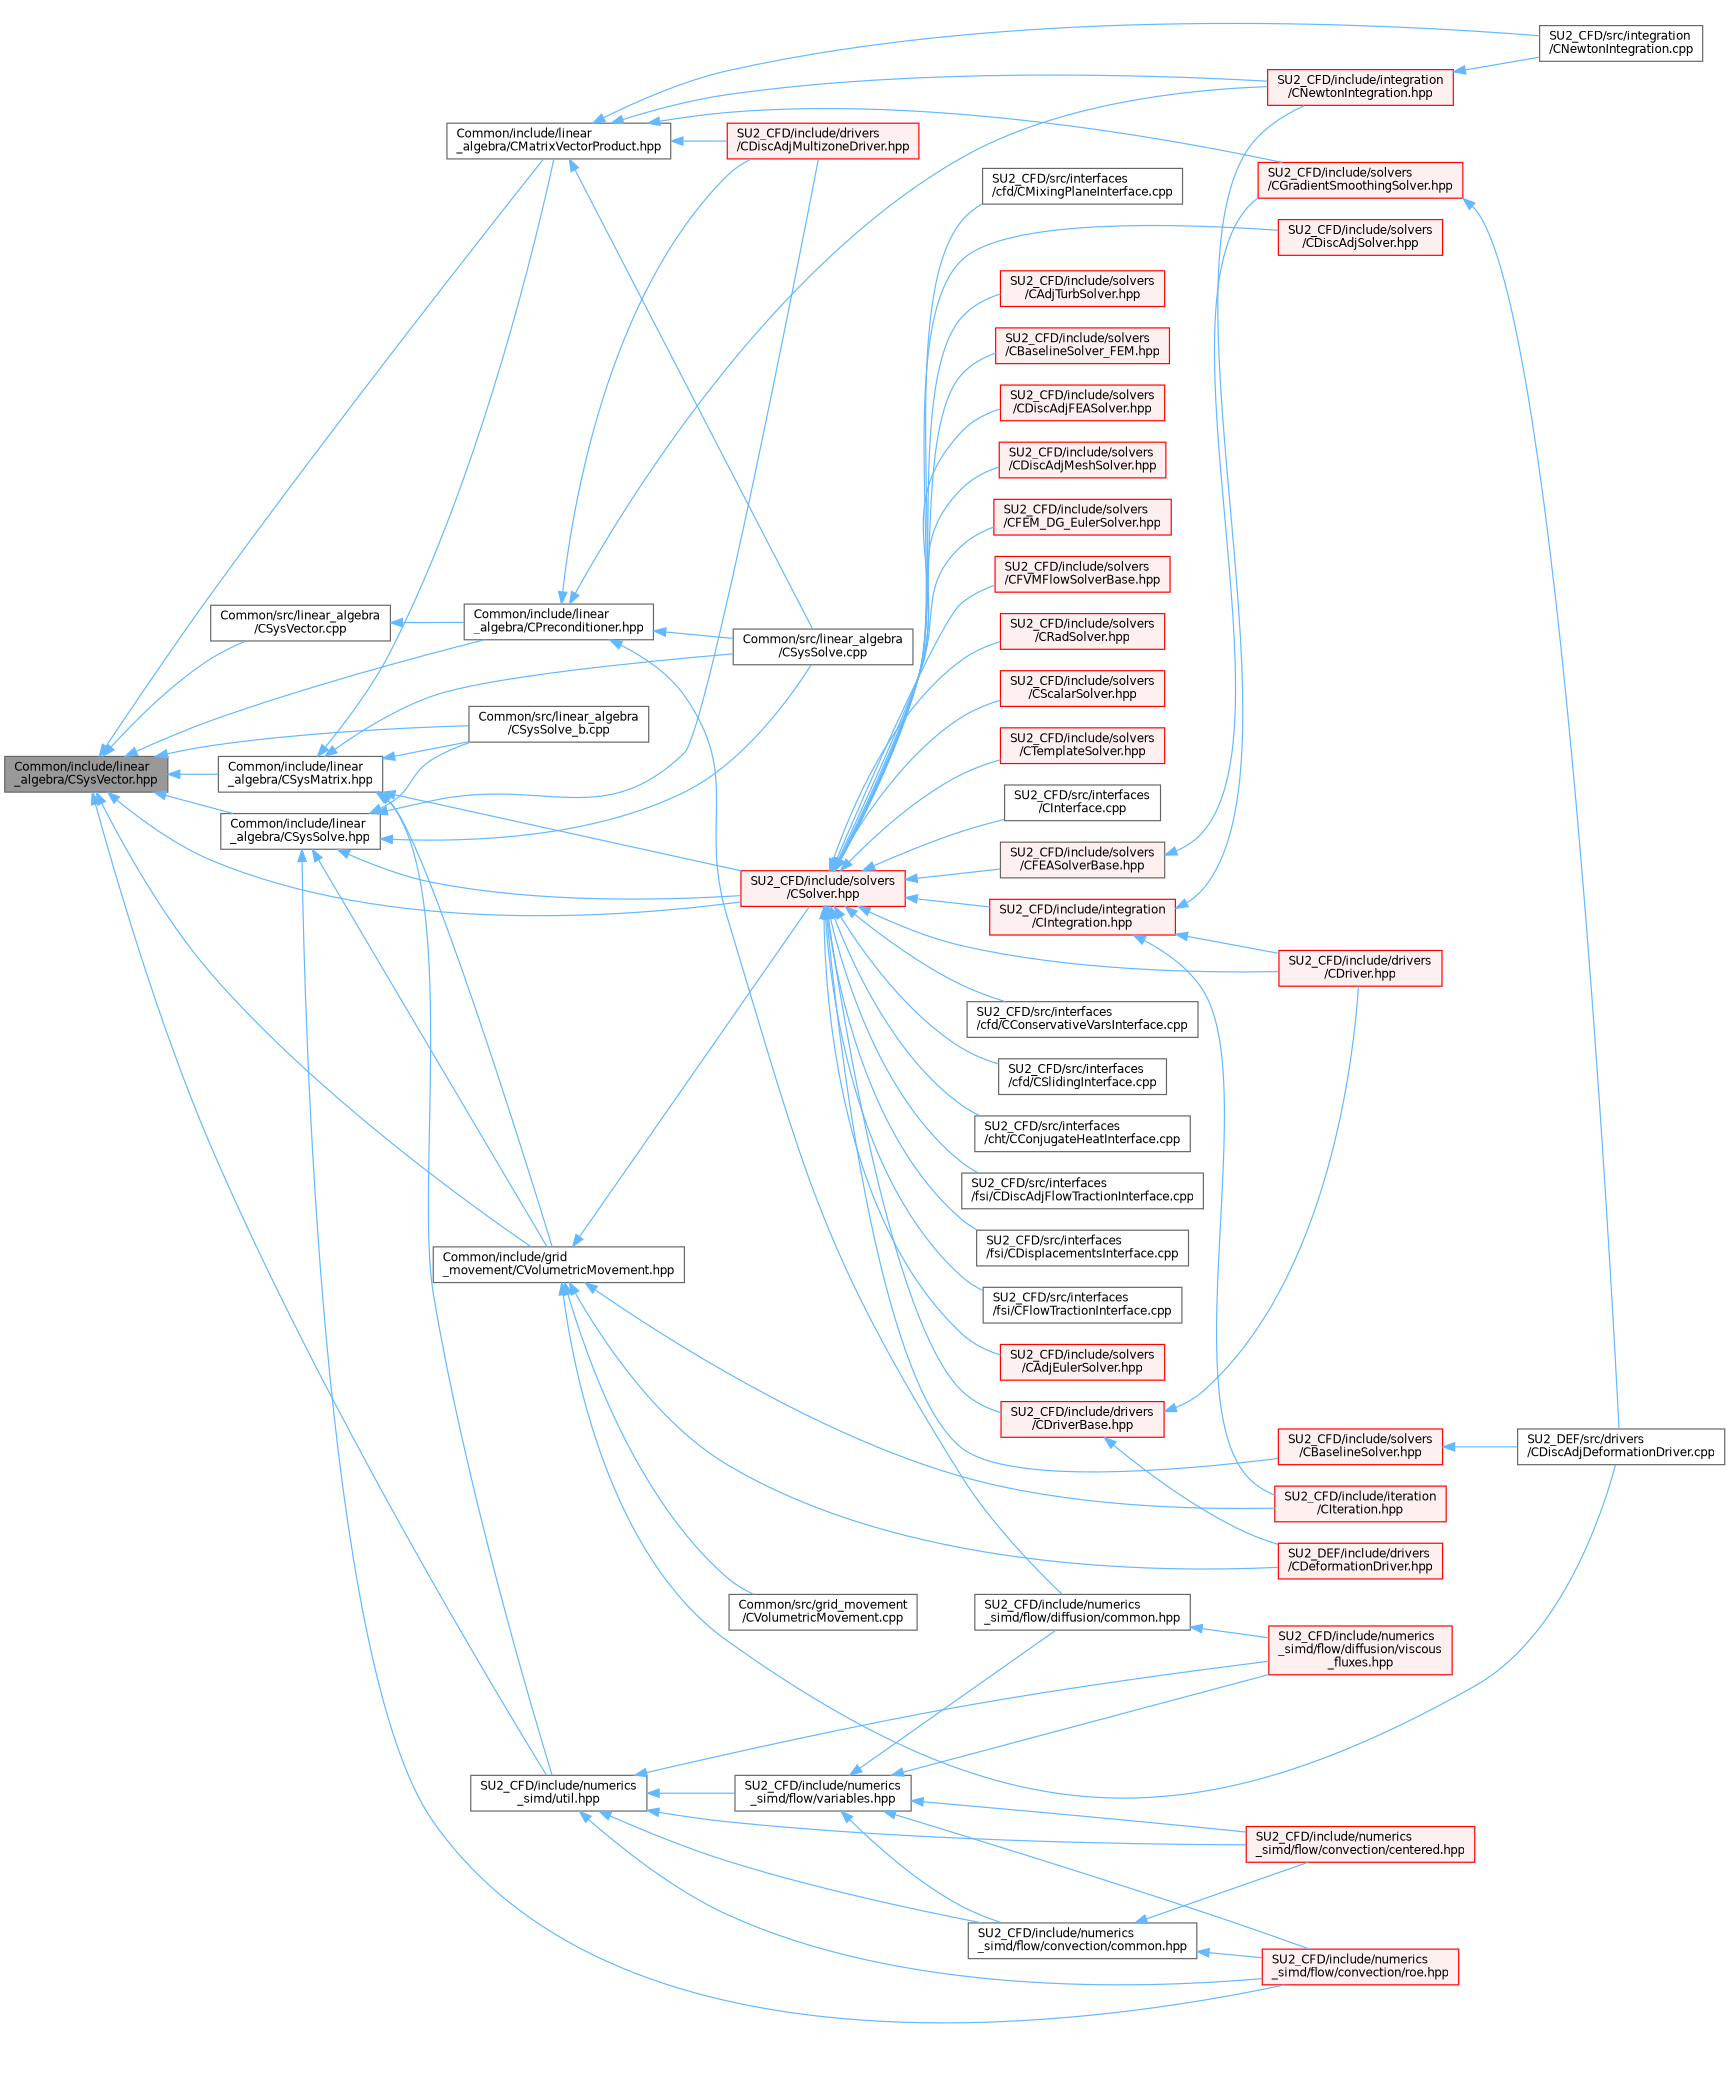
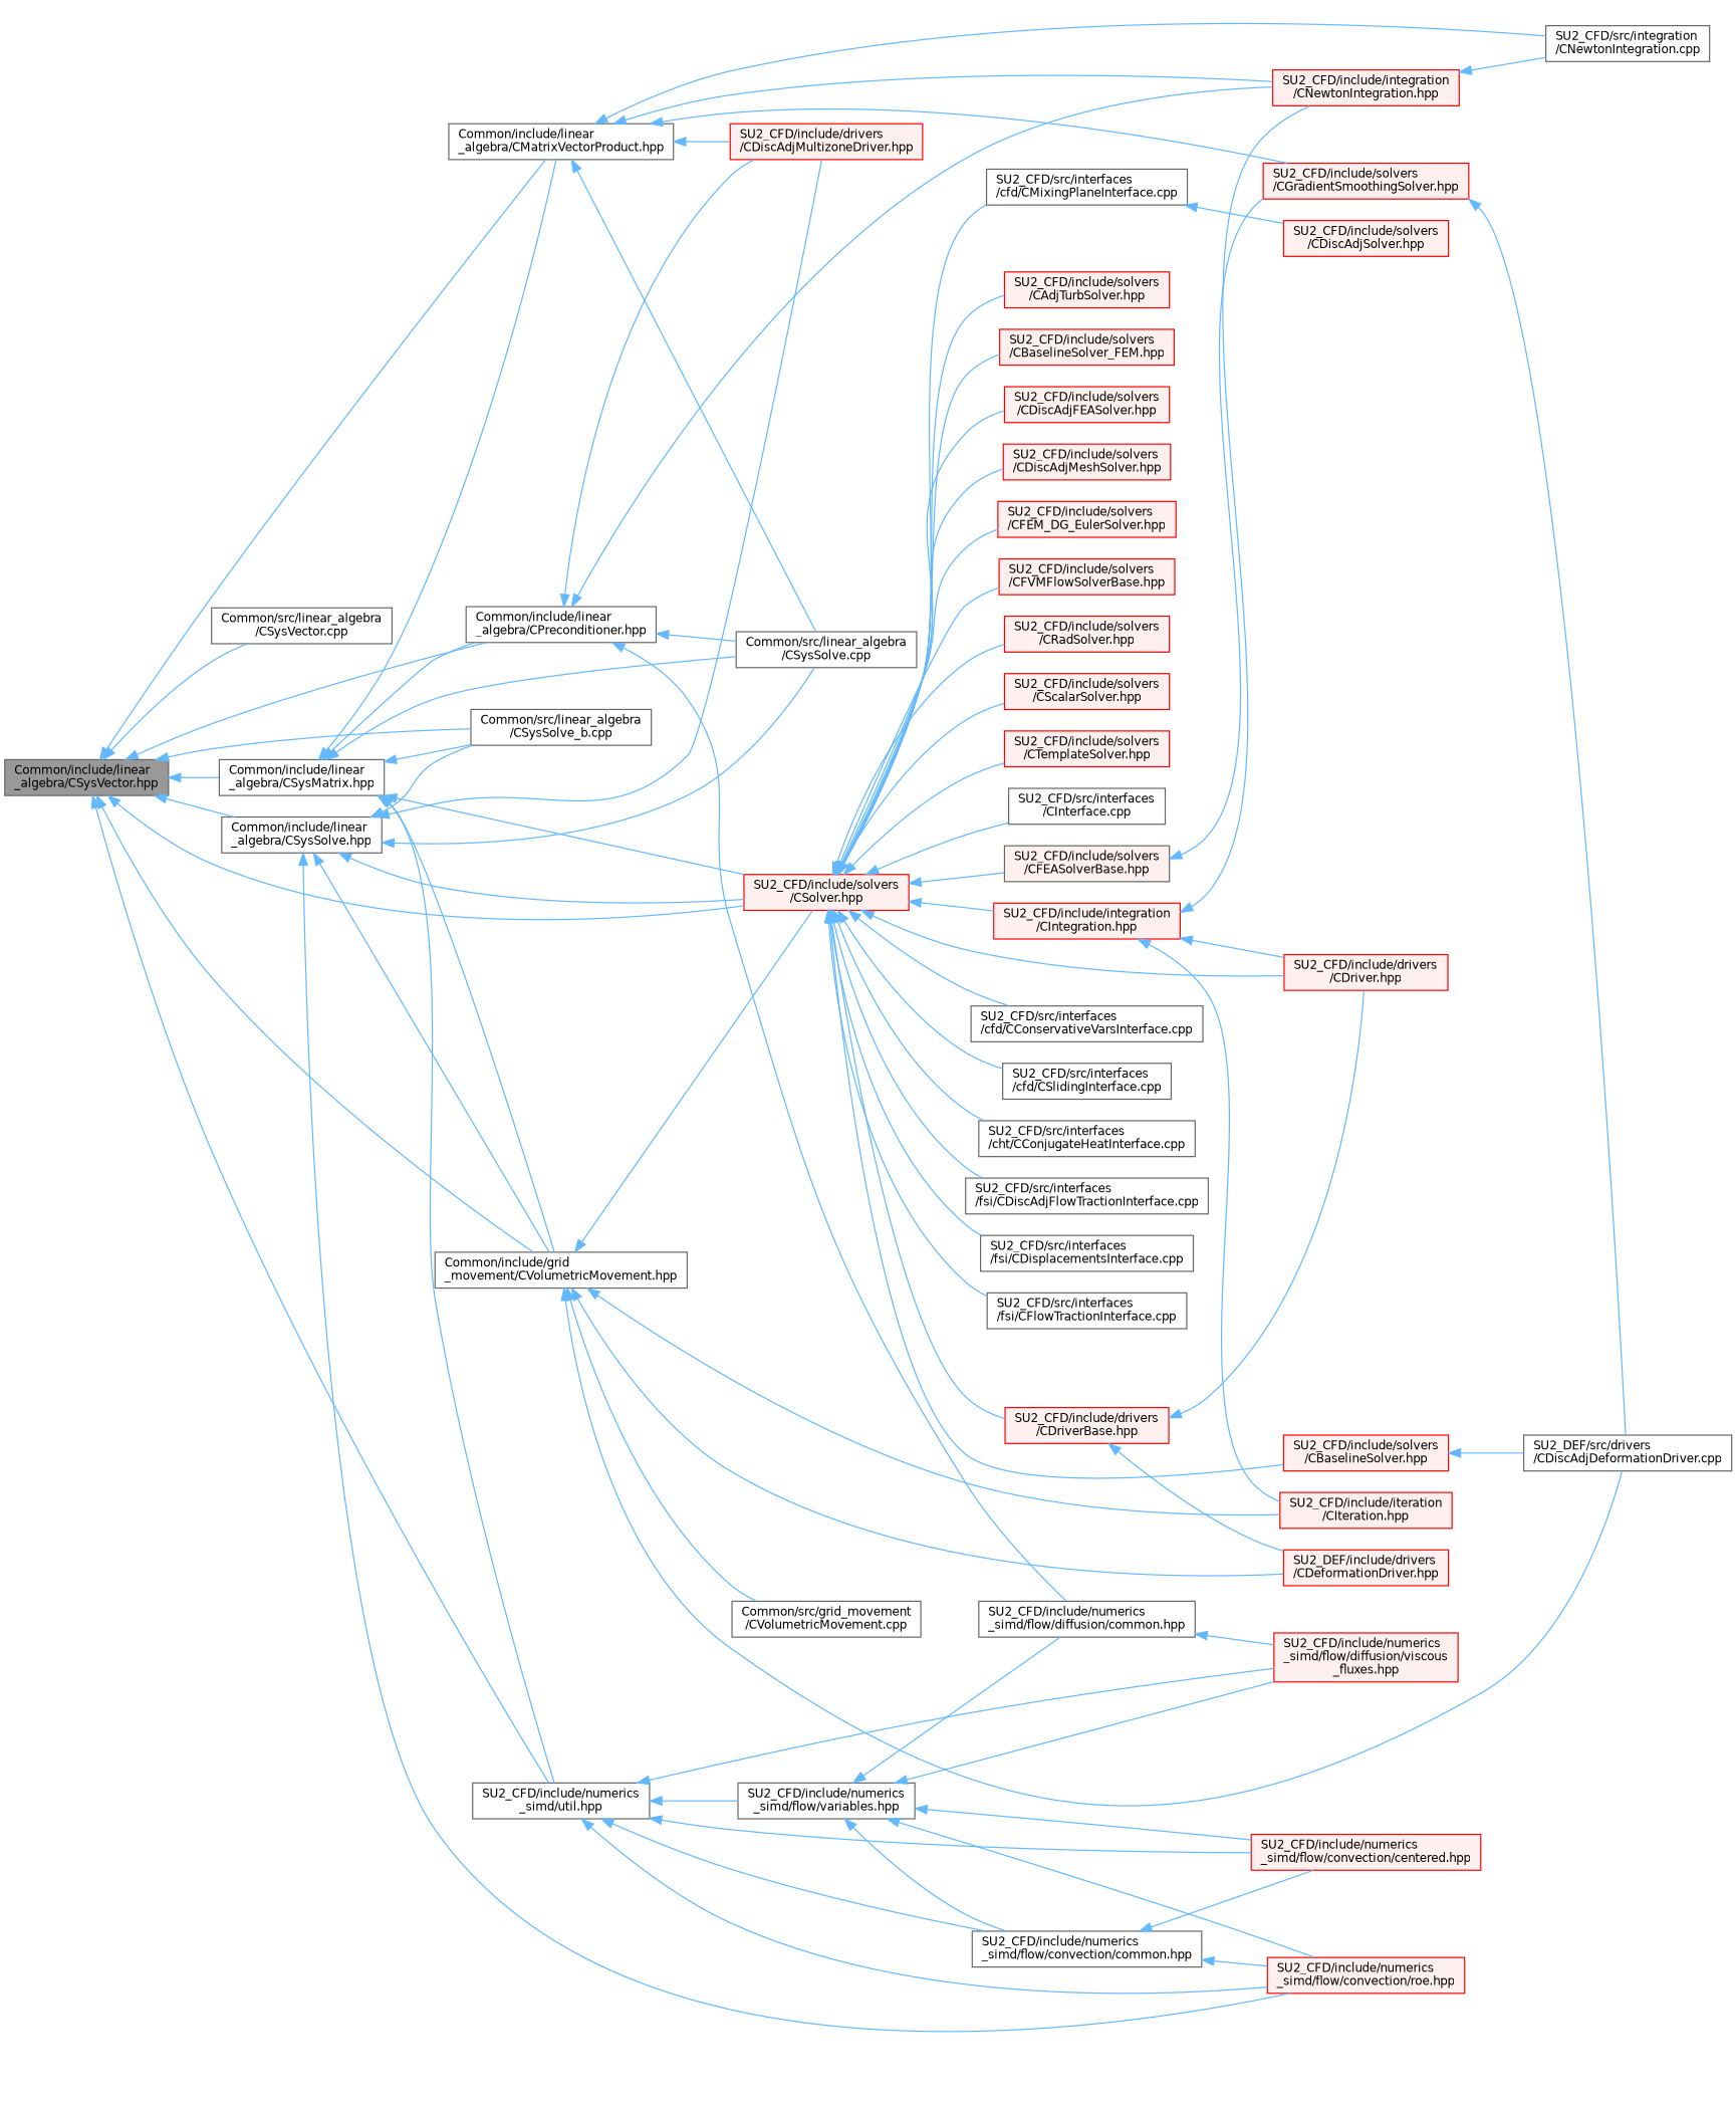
  digraph {
    rankdir=LR
    node [color=grey40 fillcolor="#FFF0F0" fontname=Helvetica fontsize=10 shape=box style=filled]
    edge [color=steelblue1 dir=back fontname=Helvetica fontsize=10 labelfontname=Helvetica labelfontsize=10 style=solid]
    n1 [color=gray40 fillcolor=grey60 fontcolor=black height=0.2 label="Common/include/linear\l_algebra/CSysVector.hpp" width=0.4]
    n2 [fillcolor=white height=0.2 label="Common/include/grid\l_movement/CVolumetricMovement.hpp" width=0.4]
    n3 [color=red height=0.2 label="SU2_CFD/include/solvers\l/CSolver.hpp" width=0.4]
    n4 [fillcolor=white height=0.2 label="Common/include/linear\l_algebra/CMatrixVectorProduct.hpp" width=0.4]
    n5 [fillcolor=white height=0.2 label="Common/include/linear\l_algebra/CPreconditioner.hpp" width=0.4]
    n6 [fillcolor=white height=0.2 label="Common/include/linear\l_algebra/CSysMatrix.hpp" width=0.4]
    n7 [fillcolor=white height=0.2 label="Common/src/linear_algebra\l/CSysSolve_b.cpp" width=0.4]
    n8 [fillcolor=white height=0.2 label="SU2_CFD/include/numerics\l_simd/util.hpp" width=0.4]
    n9 [fillcolor=white height=0.2 label="Common/include/linear\l_algebra/CSysSolve.hpp" width=0.4]
    n10 [fillcolor=white height=0.2 label="Common/src/linear_algebra\l/CSysVector.cpp" width=0.4]
    n11 [fillcolor=white height=0.2 label="Common/src/grid_movement\l/CVolumetricMovement.cpp" width=0.4]
    n12 [color=red height=0.2 label="SU2_CFD/include/iteration\l/CIteration.hpp" width=0.4]
    n13 [color=red height=0.2 label="SU2_DEF/include/drivers\l/CDeformationDriver.hpp" width=0.4]
    n14 [fillcolor=white height=0.2 label="SU2_DEF/src/drivers\l/CDiscAdjDeformationDriver.cpp" width=0.4]
    n15 [color=red height=0.2 label="SU2_CFD/include/drivers\l/CDriver.hpp" width=0.4]
    n16 [color=red height=0.2 label="SU2_CFD/include/drivers\l/CDriverBase.hpp" width=0.4]
    n17 [color=red height=0.2 label="SU2_CFD/include/integration\l/CIntegration.hpp" width=0.4]
-   n18 [color=red height=0.2 label="SU2_CFD/include/solvers\l/CAdjEulerSolver.hpp" width=0.4]
    n19 [color=red height=0.2 label="SU2_CFD/include/solvers\l/CAdjTurbSolver.hpp" width=0.4]
    n20 [color=red height=0.2 label="SU2_CFD/include/solvers\l/CBaselineSolver.hpp" width=0.4]
    n21 [color=red height=0.2 label="SU2_CFD/include/solvers\l/CBaselineSolver_FEM.hpp" width=0.4]
    n22 [color=red height=0.2 label="SU2_CFD/include/solvers\l/CDiscAdjFEASolver.hpp" width=0.4]
    n23 [color=red height=0.2 label="SU2_CFD/include/solvers\l/CDiscAdjMeshSolver.hpp" width=0.4]
    n24 [color=red height=0.2 label="SU2_CFD/include/solvers\l/CDiscAdjSolver.hpp" width=0.4]
    n25 [height=0.2 label="SU2_CFD/include/solvers\l/CFEASolverBase.hpp" width=0.4]
    n26 [color=red height=0.2 label="SU2_CFD/include/solvers\l/CFEM_DG_EulerSolver.hpp" width=0.4]
    n27 [color=red height=0.2 label="SU2_CFD/include/solvers\l/CFVMFlowSolverBase.hpp" width=0.4]
    n28 [color=red height=0.2 label="SU2_CFD/include/solvers\l/CRadSolver.hpp" width=0.4]
    n29 [color=red height=0.2 label="SU2_CFD/include/solvers\l/CScalarSolver.hpp" width=0.4]
    n30 [color=red height=0.2 label="SU2_CFD/include/solvers\l/CTemplateSolver.hpp" width=0.4]
    n31 [fillcolor=white height=0.2 label="SU2_CFD/src/interfaces\l/CInterface.cpp" width=0.4]
    n32 [fillcolor=white height=0.2 label="SU2_CFD/src/interfaces\l/cfd/CConservativeVarsInterface.cpp" width=0.4]
    n33 [fillcolor=white height=0.2 label="SU2_CFD/src/interfaces\l/cfd/CMixingPlaneInterface.cpp" width=0.4]
    n34 [fillcolor=white height=0.2 label="SU2_CFD/src/interfaces\l/cfd/CSlidingInterface.cpp" width=0.4]
    n35 [fillcolor=white height=0.2 label="SU2_CFD/src/interfaces\l/cht/CConjugateHeatInterface.cpp" width=0.4]
    n36 [fillcolor=white height=0.2 label="SU2_CFD/src/interfaces\l/fsi/CDiscAdjFlowTractionInterface.cpp" width=0.4]
    n37 [fillcolor=white height=0.2 label="SU2_CFD/src/interfaces\l/fsi/CDisplacementsInterface.cpp" width=0.4]
    n38 [fillcolor=white height=0.2 label="SU2_CFD/src/interfaces\l/fsi/CFlowTractionInterface.cpp" width=0.4]
    n39 [color=red height=0.2 label="SU2_CFD/include/integration\l/CNewtonIntegration.hpp" width=0.4]
    n40 [fillcolor=white height=0.2 label="SU2_CFD/src/integration\l/CNewtonIntegration.cpp" width=0.4]
    n41 [color=red height=0.2 label="SU2_CFD/include/solvers\l/CGradientSmoothingSolver.hpp" width=0.4]
    n42 [fillcolor=white height=0.2 label="Common/src/linear_algebra\l/CSysSolve.cpp" width=0.4]
    n43 [color=red height=0.2 label="SU2_CFD/include/drivers\l/CDiscAdjMultizoneDriver.hpp" width=0.4]
    n44 [fillcolor=white height=0.2 label="SU2_CFD/include/numerics\l_simd/flow/diffusion/common.hpp" width=0.4]
    n45 [color=red height=0.2 label="SU2_CFD/include/numerics\l_simd/flow/convection/centered.hpp" width=0.4]
    n46 [fillcolor=white height=0.2 label="SU2_CFD/include/numerics\l_simd/flow/convection/common.hpp" width=0.4]
    n47 [color=red height=0.2 label="SU2_CFD/include/numerics\l_simd/flow/convection/roe.hpp" width=0.4]
    n48 [color=red height=0.2 label="SU2_CFD/include/numerics\l_simd/flow/diffusion/viscous\l_fluxes.hpp" width=0.4]
    n49 [fillcolor=white height=0.2 label="SU2_CFD/include/numerics\l_simd/flow/variables.hpp" width=0.4]
    n1 -> n2
    n1 -> n3
    n1 -> n4
    n1 -> n5
    n1 -> n6
    n1 -> n7
    n1 -> n8
    n1 -> n9
    n1 -> n10
    n2 -> n3
    n2 -> n11
    n2 -> n12
    n2 -> n13
    n2 -> n14
    n3 -> n15
    n3 -> n16
    n3 -> n17
-   n3 -> n18
    n3 -> n19
    n3 -> n20
    n3 -> n21
    n3 -> n22
    n3 -> n23
-   n3 -> n24
+   n33 -> n24
    n3 -> n25
    n3 -> n26
    n3 -> n27
    n3 -> n28
    n3 -> n29
    n3 -> n30
    n3 -> n31
    n3 -> n32
    n3 -> n33
    n3 -> n34
    n3 -> n35
    n3 -> n36
    n3 -> n37
    n3 -> n38
    n4 -> n39
    n4 -> n40
    n4 -> n41
    n4 -> n42
    n4 -> n43
    n5 -> n39
    n5 -> n42
    n5 -> n43
    n5 -> n44
    n6 -> n2
    n6 -> n3
    n6 -> n4
-   n10 -> n5
+   n6 -> n5
    n6 -> n7
    n6 -> n8
    n6 -> n42
    n8 -> n45
    n8 -> n46
    n8 -> n47
    n8 -> n48
    n8 -> n49
    n9 -> n2
    n9 -> n3
    n9 -> n7
    n9 -> n42
    n9 -> n43
    n9 -> n47
    n16 -> n13
    n16 -> n15
    n17 -> n12
    n17 -> n15
    n17 -> n39
    n20 -> n14
    n25 -> n41
    n39 -> n40
    n41 -> n14
    n44 -> n48
    n46 -> n45
    n46 -> n47
    n49 -> n44
    n49 -> n45
    n49 -> n46
    n49 -> n47
    n49 -> n48
  }
